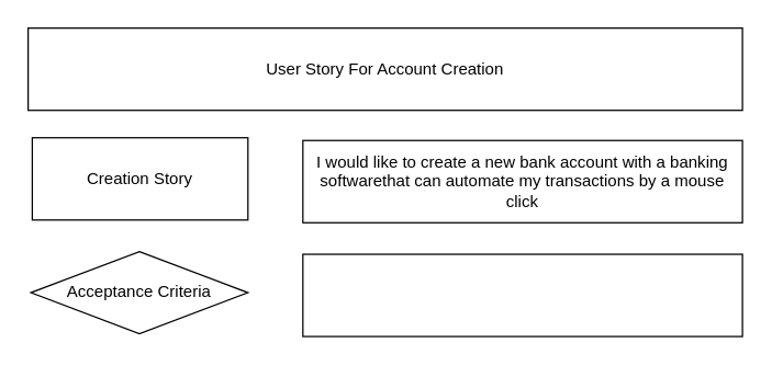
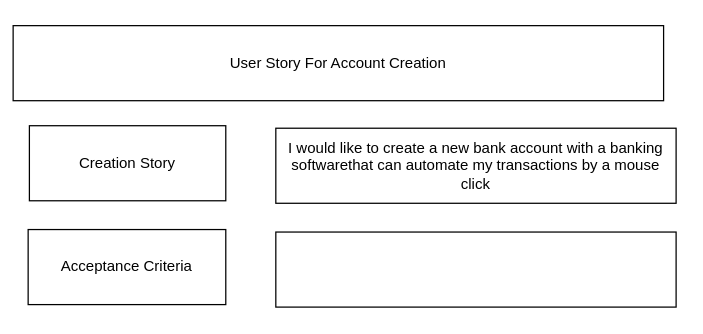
  <mxCell id="0" />
  <mxCell id="1" parent="0" />
- <mxCell id="2" value="User Story For Account Creation" style="rounded=0;whiteSpace=wrap;html=1;" vertex="1" parent="1"><mxGeometry x="20" y="20" width="520" height="60" as="geometry" /></mxCell>
- <mxCell id="3" value="Acceptance Criteria" style="rhombus;whiteSpace=wrap;html=1;" vertex="1" parent="1"><mxGeometry x="22" y="183" width="158" height="60" as="geometry" /></mxCell>
+ <mxCell id="2" value="User Story For Account Creation" style="rounded=0;whiteSpace=wrap;html=1;" vertex="1" parent="1"><mxGeometry x="10" y="20" width="520" height="60" as="geometry" /></mxCell>
+ <mxCell id="3" value="Acceptance Criteria" style="rounded=0;whiteSpace=wrap;html=1;" vertex="1" parent="1"><mxGeometry x="22" y="183" width="158" height="60" as="geometry" /></mxCell>
  <mxCell id="4" value="" style="rounded=0;whiteSpace=wrap;html=1;" vertex="1" parent="1"><mxGeometry x="220" y="185" width="320" height="60" as="geometry" /></mxCell>
  <mxCell id="5" value="I would like to create a new bank account with a banking softwarethat can automate my transactions by a mouse click" style="rounded=0;whiteSpace=wrap;html=1;" vertex="1" parent="1"><mxGeometry x="220" y="102" width="320" height="60" as="geometry" /></mxCell>
  <mxCell id="6" value="Creation Story" style="rounded=0;whiteSpace=wrap;html=1;" vertex="1" parent="1"><mxGeometry x="23" y="100" width="157" height="60" as="geometry" /></mxCell>
